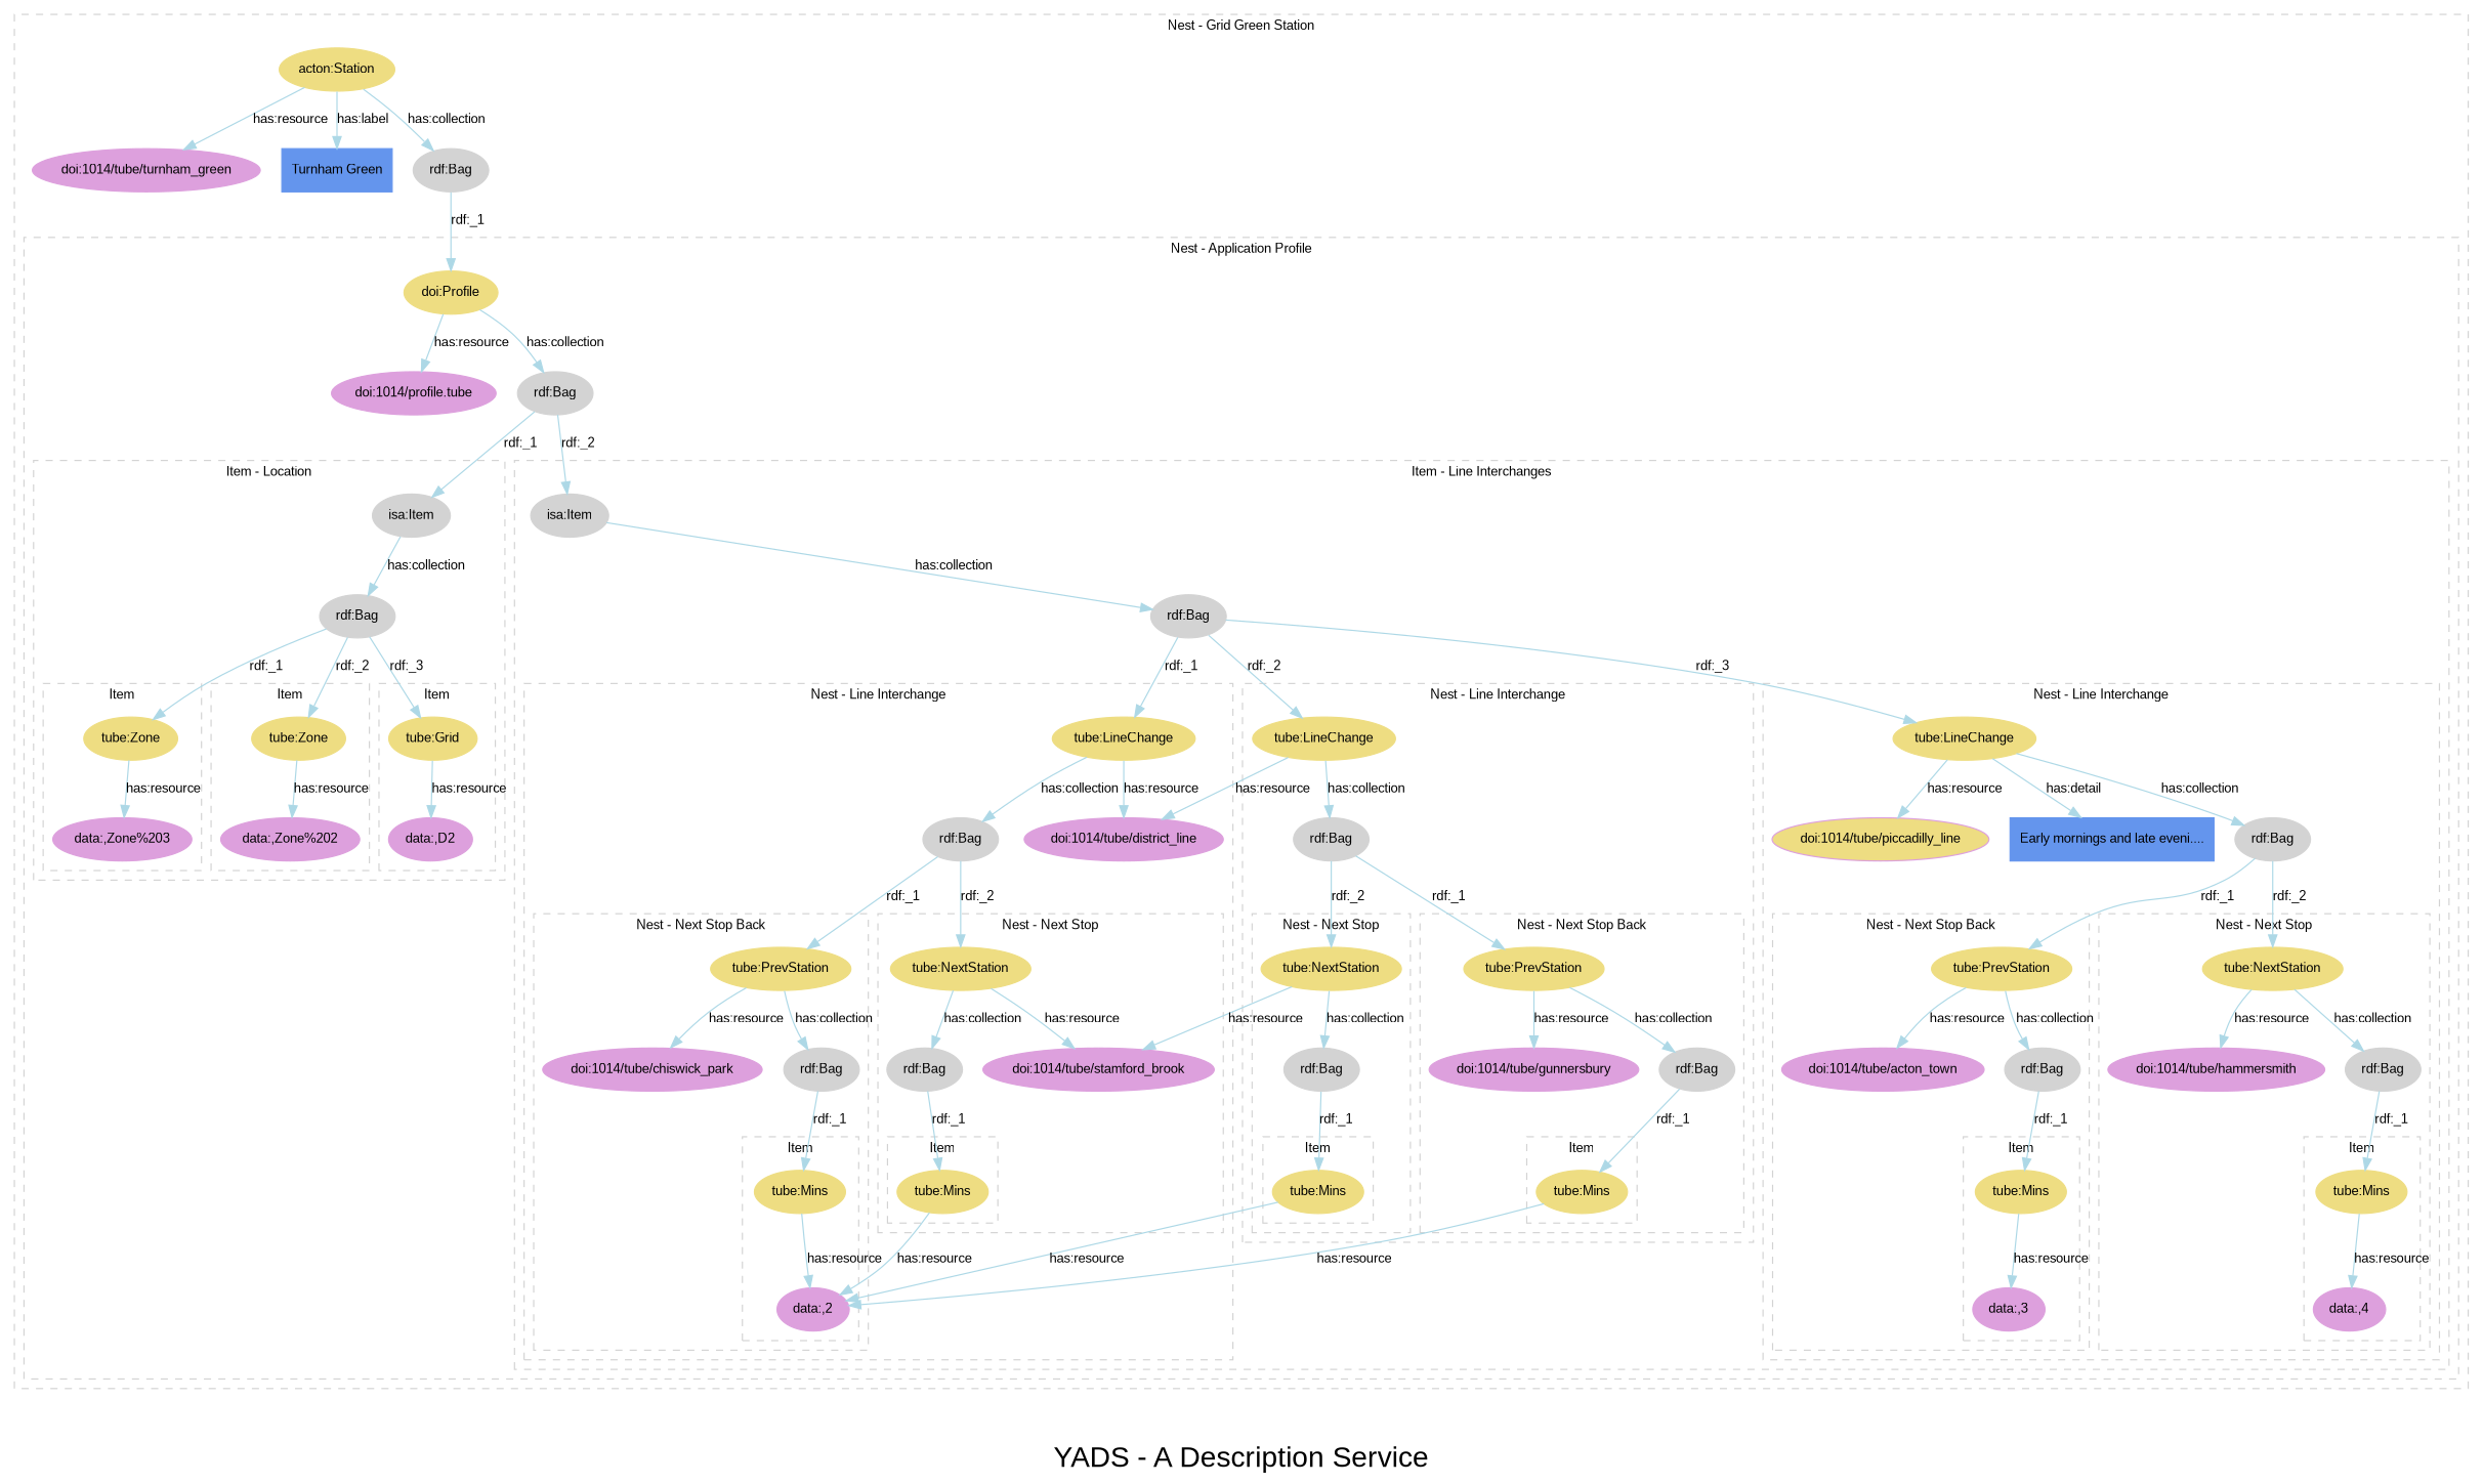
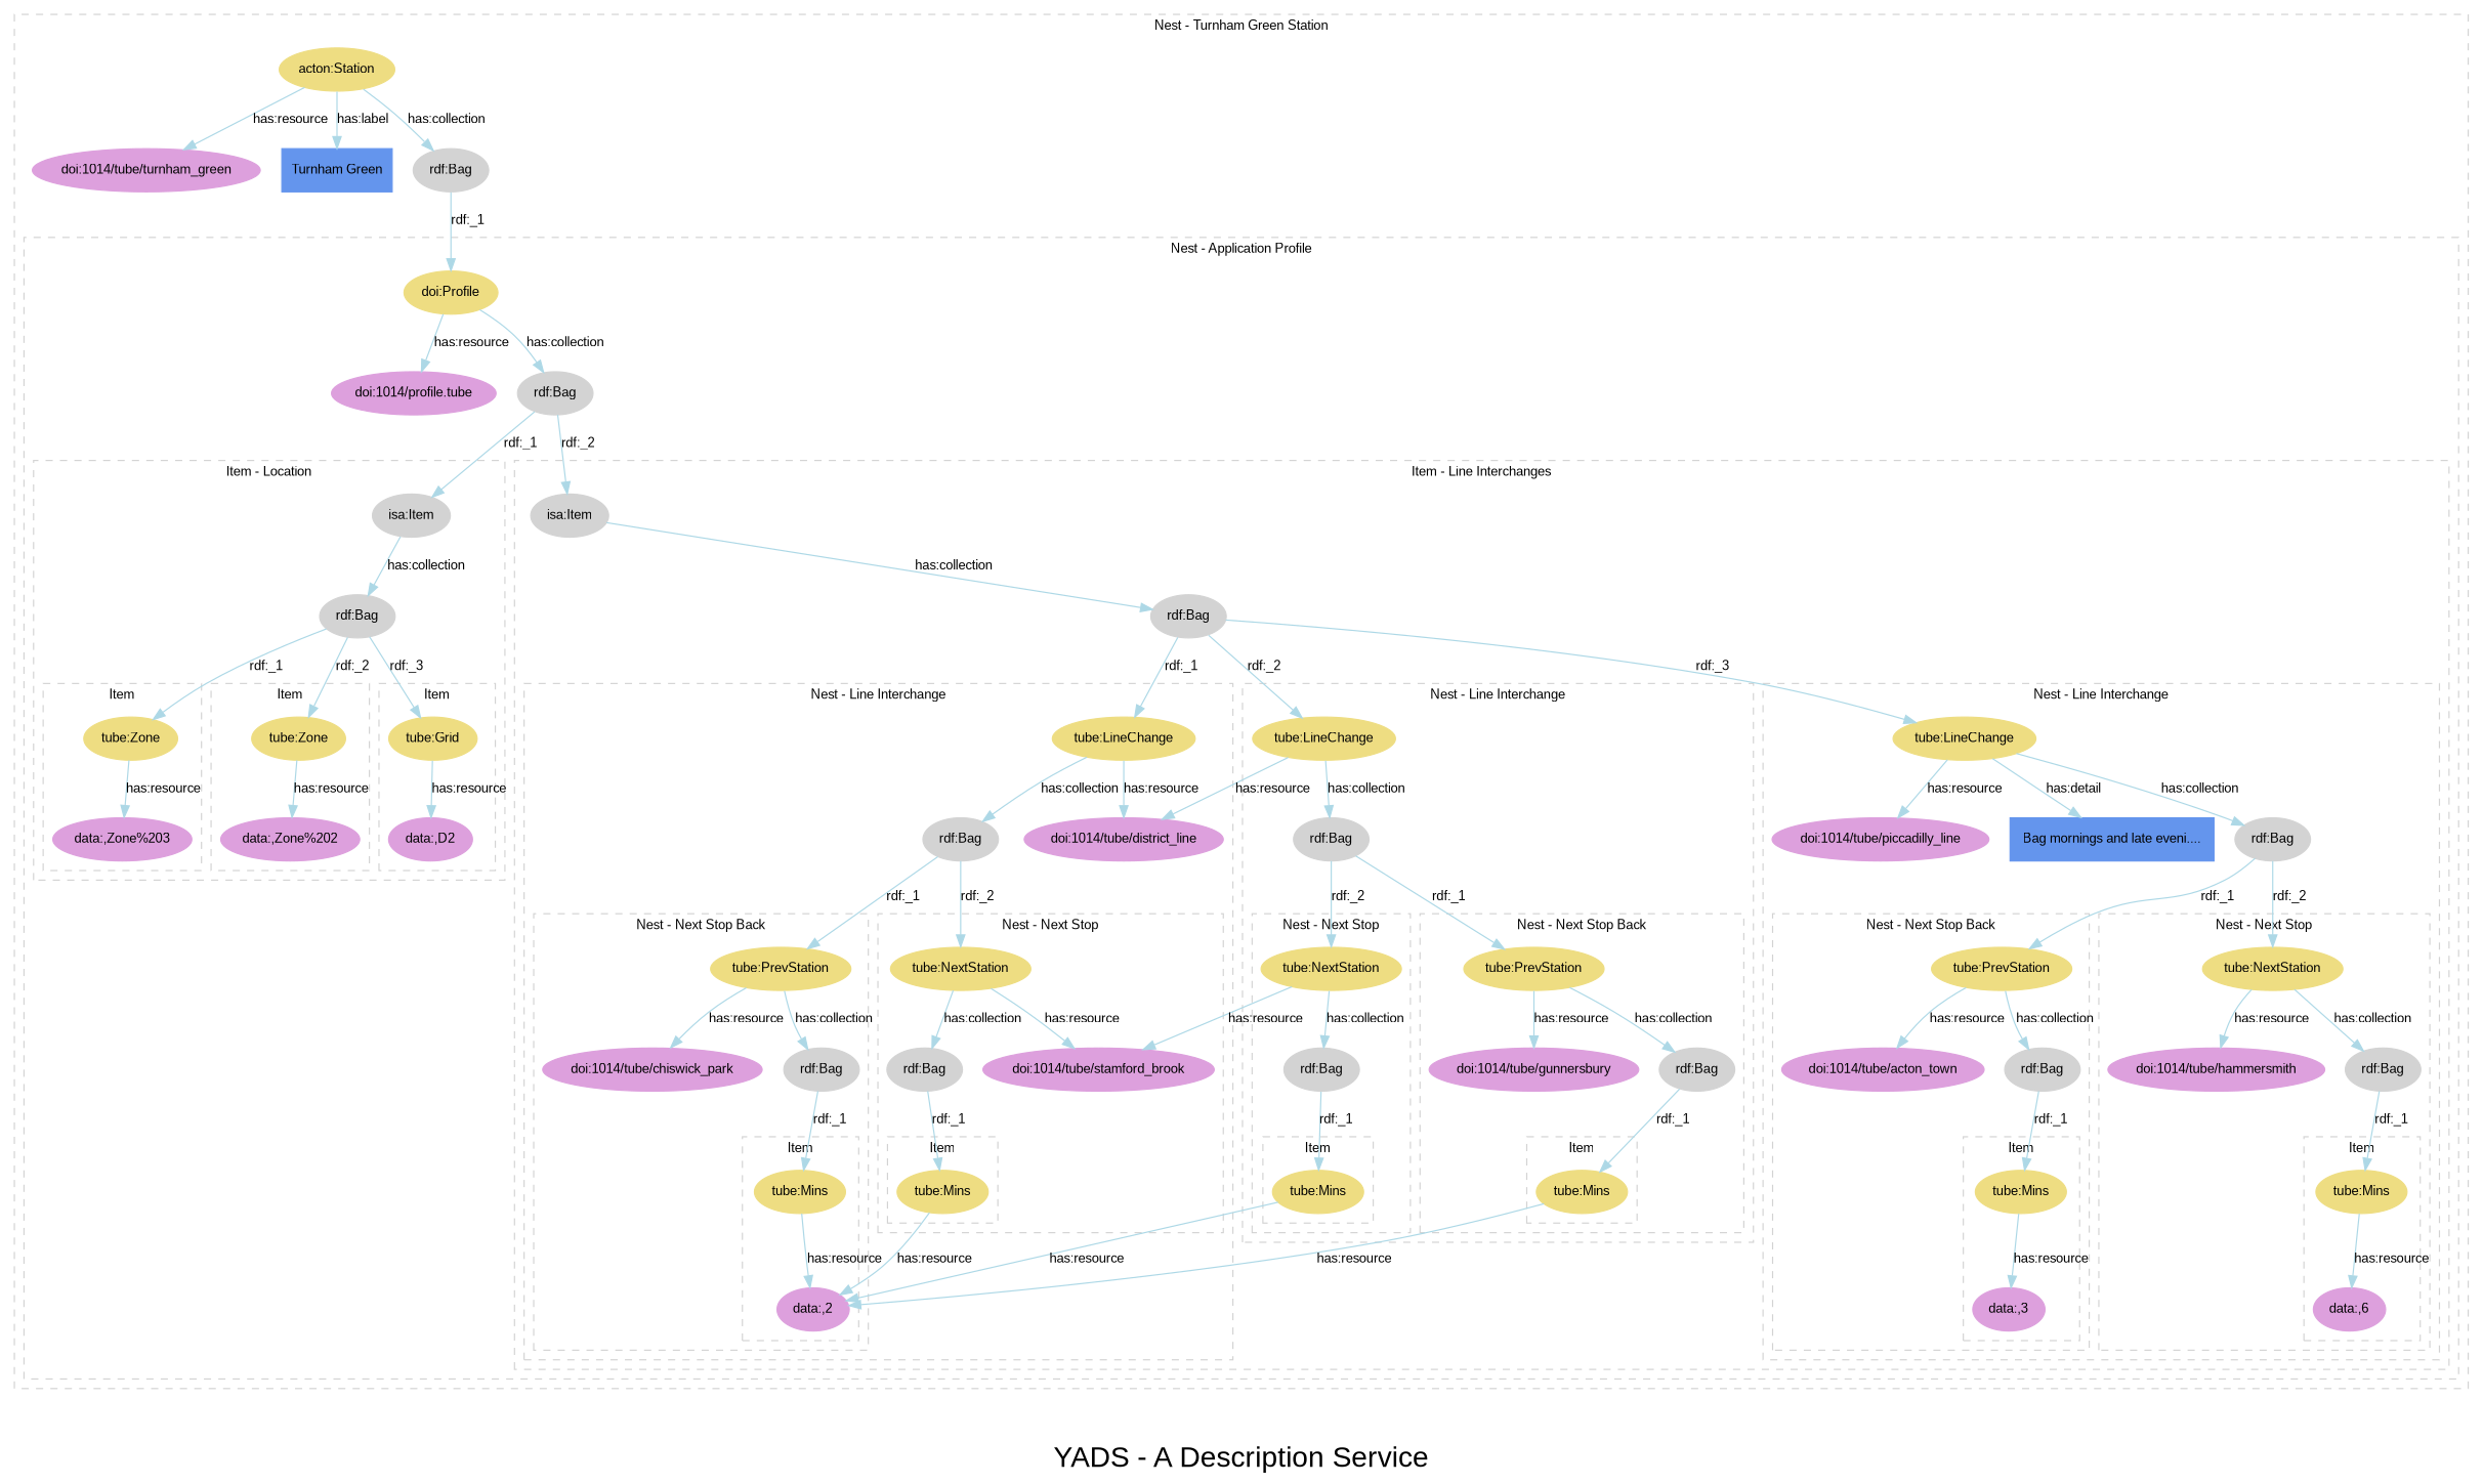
  digraph {
    fontname=arial
    fontsize=24
    label="YADS - A Description Service"
    rankdir=TB
    node [color=lightgoldenrod fontcolor=black fontname=arial fontsize=11 style=filled]
    edge [color=lightblue fontcolor=black fontname=arial fontsize=11 style=filled]
    n1 [label="tube:Zone"]
    "data:,Zone%203" [color=plum]
    n3 [label="tube:Zone"]
    "data:,Zone%202" [color=plum]
    n5 [label="tube:Grid"]
    "data:,D2" [color=plum]
    n7 [color=lightgrey label="isa:Item"]
    n8 [color=lightgrey label="rdf:Bag"]
    n9 [label="tube:Mins"]
    "data:,2" [color=plum]
    n11 [label="tube:PrevStation"]
    "doi:1014/tube/chiswick_park" [color=plum]
    n13 [color=lightgrey label="rdf:Bag"]
    n14 [label="tube:Mins"]
    n15 [label="tube:NextStation"]
    "doi:1014/tube/stamford_brook" [color=plum]
    n17 [color=lightgrey label="rdf:Bag"]
    n18 [label="tube:LineChange"]
    "doi:1014/tube/district_line" [color=plum]
    n20 [color=lightgrey label="rdf:Bag"]
    n21 [label="tube:Mins"]
    n22 [label="tube:PrevStation"]
    "doi:1014/tube/gunnersbury" [color=plum]
    n24 [color=lightgrey label="rdf:Bag"]
    n25 [label="tube:Mins"]
    n26 [label="tube:NextStation"]
    n27 [color=lightgrey label="rdf:Bag"]
    n28 [label="tube:LineChange"]
    n29 [color=lightgrey label="rdf:Bag"]
    n30 [label="tube:Mins"]
    "data:,3" [color=plum]
    n32 [label="tube:PrevStation"]
    "doi:1014/tube/acton_town" [color=plum]
    n34 [color=lightgrey label="rdf:Bag"]
    n35 [label="tube:Mins"]
-   "data:,4" [color=plum]
+   "data:,4" [color=plum label="data:,6"]
    n37 [label="tube:NextStation"]
    "doi:1014/tube/hammersmith" [color=plum]
    n39 [color=lightgrey label="rdf:Bag"]
    n40 [label="tube:LineChange"]
-   "doi:1014/tube/piccadilly_line" [color=plum fillcolor=lightgoldenrod]
-   n42 [color=cornflowerblue label="Early mornings and late eveni...." shape=box]
+   "doi:1014/tube/piccadilly_line" [color=plum]
+   n42 [color=cornflowerblue label="Bag mornings and late eveni...." shape=box]
    n43 [color=lightgrey label="rdf:Bag"]
    n44 [color=lightgrey label="isa:Item"]
    n45 [color=lightgrey label="rdf:Bag"]
    n46 [label="doi:Profile"]
    "doi:1014/profile.tube" [color=plum]
    n48 [color=lightgrey label="rdf:Bag"]
    n49 [label="acton:Station"]
    "doi:1014/tube/turnham_green" [color=plum]
    n51 [color=cornflowerblue label="Turnham Green" shape=box]
    n52 [color=lightgrey label="rdf:Bag"]
    subgraph cluster_1 {
      color=lightgrey
      fontcolor=black
      fontsize=11
-     label="Nest - Grid Green Station"
+     label="Nest - Turnham Green Station"
      style=dashed
      n49
      "doi:1014/tube/turnham_green"
      n51
      n52
      subgraph cluster_2 {
        color=lightgrey
        fontcolor=black
        fontsize=11
        label="Nest - Application Profile"
        style=dashed
        n46
        "doi:1014/profile.tube"
        n48
        subgraph cluster_3 {
          color=lightgrey
          fontcolor=black
          fontsize=11
          label="Item - Location"
          style=dashed
          n7
          n8
          subgraph cluster_4 {
            color=lightgrey
            fontcolor=black
            fontsize=11
            label=Item
            style=dashed
            n1
            "data:,Zone%203"
          }
          subgraph cluster_5 {
            color=lightgrey
            fontcolor=black
            fontsize=11
            label=Item
            style=dashed
            n3
            "data:,Zone%202"
          }
          subgraph cluster_6 {
            color=lightgrey
            fontcolor=black
            fontsize=11
            label=Item
            style=dashed
            n5
            "data:,D2"
          }
        }
        subgraph cluster_7 {
          color=lightgrey
          fontcolor=black
          fontsize=11
          label="Item - Line Interchanges"
          style=dashed
          n44
          n45
          subgraph cluster_8 {
            color=lightgrey
            fontcolor=black
            fontsize=11
            label="Nest - Line Interchange"
            style=dashed
            n18
            "doi:1014/tube/district_line"
            n20
            subgraph cluster_9 {
              color=lightgrey
              fontcolor=black
              fontsize=11
              label="Nest - Next Stop Back"
              style=dashed
              n11
              "doi:1014/tube/chiswick_park"
              n13
              subgraph cluster_10 {
                color=lightgrey
                fontcolor=black
                fontsize=11
                label=Item
                style=dashed
                n9
                "data:,2"
              }
            }
            subgraph cluster_11 {
              color=lightgrey
              fontcolor=black
              fontsize=11
              label="Nest - Next Stop"
              style=dashed
              n15
              "doi:1014/tube/stamford_brook"
              n17
              subgraph cluster_12 {
                color=lightgrey
                fontcolor=black
                fontsize=11
                label=Item
                style=dashed
                n14
              }
            }
          }
          subgraph cluster_13 {
            color=lightgrey
            fontcolor=black
            fontsize=11
            label="Nest - Line Interchange"
            style=dashed
            n28
            n29
            subgraph cluster_14 {
              color=lightgrey
              fontcolor=black
              fontsize=11
              label="Nest - Next Stop Back"
              style=dashed
              n22
              "doi:1014/tube/gunnersbury"
              n24
              subgraph cluster_15 {
                color=lightgrey
                fontcolor=black
                fontsize=11
                label=Item
                style=dashed
                n21
              }
            }
            subgraph cluster_16 {
              color=lightgrey
              fontcolor=black
              fontsize=11
              label="Nest - Next Stop"
              style=dashed
              n26
              n27
              subgraph cluster_17 {
                color=lightgrey
                fontcolor=black
                fontsize=11
                label=Item
                style=dashed
                n25
              }
            }
          }
          subgraph cluster_18 {
            color=lightgrey
            fontcolor=black
            fontsize=11
            label="Nest - Line Interchange"
            style=dashed
            n40
            "doi:1014/tube/piccadilly_line"
            n42
            n43
            subgraph cluster_19 {
              color=lightgrey
              fontcolor=black
              fontsize=11
              label="Nest - Next Stop Back"
              style=dashed
              n32
              "doi:1014/tube/acton_town"
              n34
              subgraph cluster_20 {
                color=lightgrey
                fontcolor=black
                fontsize=11
                label=Item
                style=dashed
                n30
                "data:,3"
              }
            }
            subgraph cluster_21 {
              color=lightgrey
              fontcolor=black
              fontsize=11
              label="Nest - Next Stop"
              style=dashed
              n37
              "doi:1014/tube/hammersmith"
              n39
              subgraph cluster_22 {
                color=lightgrey
                fontcolor=black
                fontsize=11
                label=Item
                style=dashed
                n35
                "data:,4"
              }
            }
          }
        }
      }
    }
    n1 -> "data:,Zone%203" [label="has:resource"]
    n3 -> "data:,Zone%202" [label="has:resource"]
    n5 -> "data:,D2" [label="has:resource"]
    n7 -> n8 [label="has:collection"]
    n8 -> n1 [label="rdf:_1"]
    n8 -> n3 [label="rdf:_2"]
    n8 -> n5 [label="rdf:_3"]
    n9 -> "data:,2" [label="has:resource"]
    n11 -> "doi:1014/tube/chiswick_park" [label="has:resource"]
    n11 -> n13 [label="has:collection"]
    n13 -> n9 [label="rdf:_1"]
    n14 -> "data:,2" [label="has:resource"]
    n15 -> "doi:1014/tube/stamford_brook" [label="has:resource"]
    n15 -> n17 [label="has:collection"]
    n17 -> n14 [label="rdf:_1"]
    n18 -> "doi:1014/tube/district_line" [label="has:resource"]
    n18 -> n20 [label="has:collection"]
    n20 -> n11 [label="rdf:_1"]
    n20 -> n15 [label="rdf:_2"]
    n21 -> "data:,2" [label="has:resource"]
    n22 -> "doi:1014/tube/gunnersbury" [label="has:resource"]
    n22 -> n24 [label="has:collection"]
    n24 -> n21 [label="rdf:_1"]
    n25 -> "data:,2" [label="has:resource"]
    n26 -> "doi:1014/tube/stamford_brook" [label="has:resource"]
    n26 -> n27 [label="has:collection"]
    n27 -> n25 [label="rdf:_1"]
    n28 -> "doi:1014/tube/district_line" [label="has:resource"]
    n28 -> n29 [label="has:collection"]
    n29 -> n22 [label="rdf:_1"]
    n29 -> n26 [label="rdf:_2"]
    n30 -> "data:,3" [label="has:resource"]
    n32 -> "doi:1014/tube/acton_town" [label="has:resource"]
    n32 -> n34 [label="has:collection"]
    n34 -> n30 [label="rdf:_1"]
    n35 -> "data:,4" [label="has:resource"]
    n37 -> "doi:1014/tube/hammersmith" [label="has:resource"]
    n37 -> n39 [label="has:collection"]
    n39 -> n35 [label="rdf:_1"]
    n40 -> "doi:1014/tube/piccadilly_line" [label="has:resource"]
    n40 -> n42 [label="has:detail"]
    n40 -> n43 [label="has:collection"]
    n43 -> n32 [label="rdf:_1"]
    n43 -> n37 [label="rdf:_2"]
    n44 -> n45 [label="has:collection"]
    n45 -> n18 [label="rdf:_1"]
    n45 -> n28 [label="rdf:_2"]
    n45 -> n40 [label="rdf:_3"]
    n46 -> "doi:1014/profile.tube" [label="has:resource"]
    n46 -> n48 [label="has:collection"]
    n48 -> n7 [label="rdf:_1"]
    n48 -> n44 [label="rdf:_2"]
    n49 -> "doi:1014/tube/turnham_green" [label="has:resource"]
    n49 -> n51 [label="has:label"]
    n49 -> n52 [label="has:collection"]
    n52 -> n46 [label="rdf:_1"]
  }
